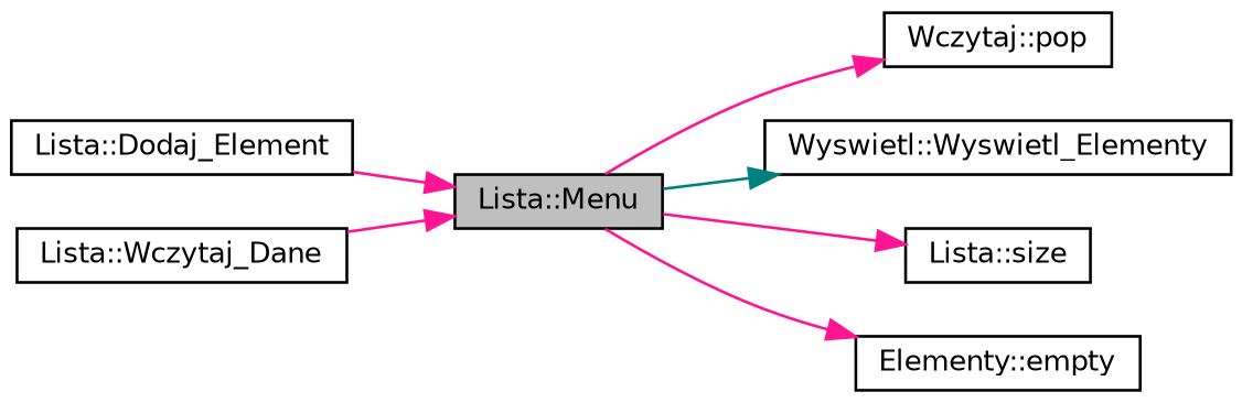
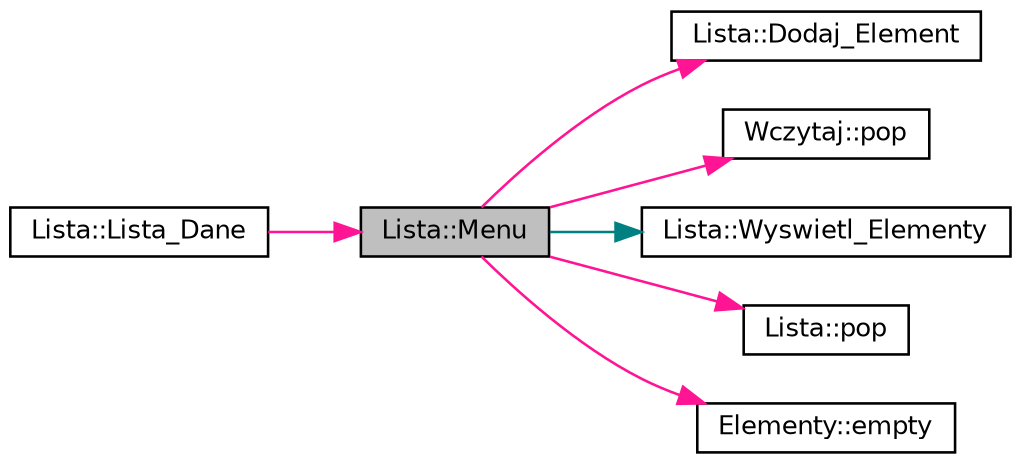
  digraph {
    rankdir=LR
    node [color=black fillcolor=white fontname=Helvetica fontsize=10 shape=record style=filled]
    edge [color=deeppink fontname=Helvetica fontsize=10 labelfontname=Helvetica labelfontsize=10 style=solid]
    n1 [fillcolor=grey75 fontcolor=black height=0.2 label="Lista::Menu" width=0.4]
    n2 [height=0.2 label="Lista::Dodaj_Element" width=0.4]
    n3 [height=0.2 label="Wczytaj::pop" width=0.4]
-   n4 [height=0.2 label="Wyswietl::Wyswietl_Elementy" width=0.4]
-   n5 [height=0.2 label="Lista::size" width=0.4]
+   n4 [height=0.2 label="Lista::Wyswietl_Elementy" width=0.4]
+   n5 [height=0.2 label="Lista::pop" width=0.4]
    n6 [height=0.2 label="Elementy::empty" width=0.4]
-   n7 [height=0.2 label="Lista::Wczytaj_Dane" width=0.4]
-   n2 -> n1
+   n7 [height=0.2 label="Lista::Lista_Dane" width=0.4]
+   n1 -> n2
    n1 -> n3
    n1 -> n4 [color=teal]
    n1 -> n5
    n1 -> n6
    n7 -> n1
  }
